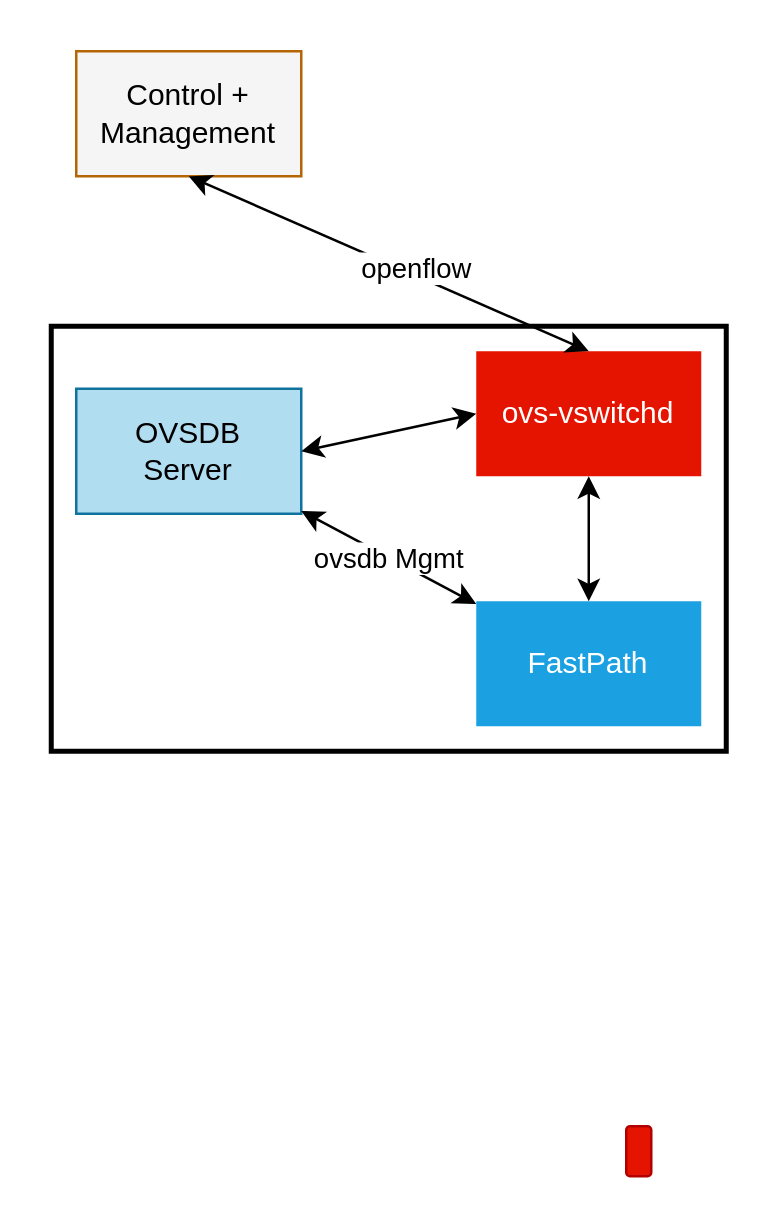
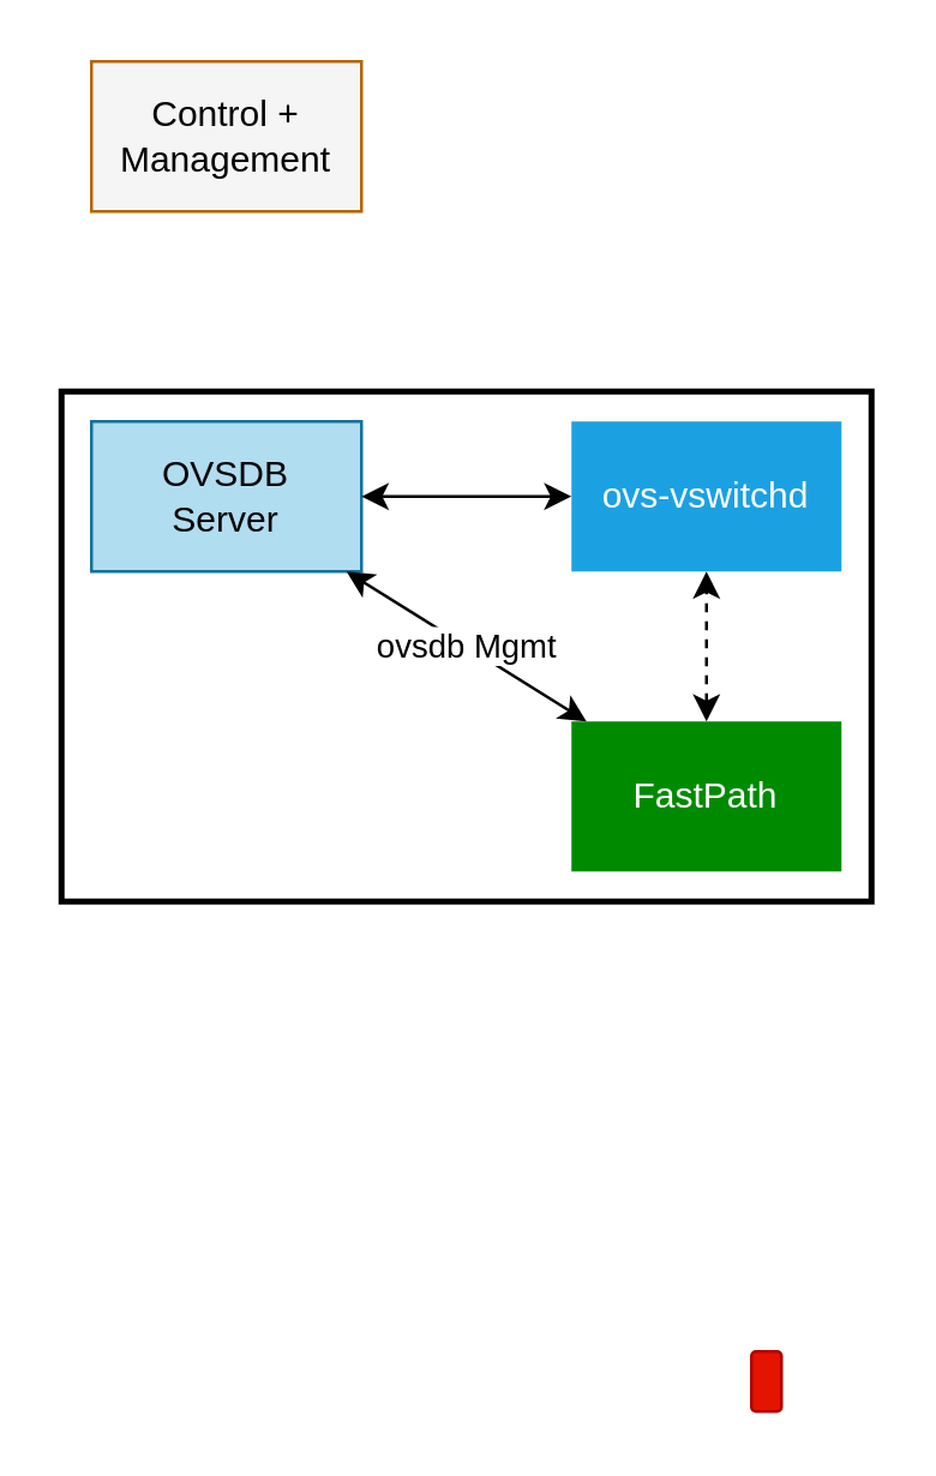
  <mxCell id="0" />
  <mxCell id="1" parent="0" />
  <mxCell id="2" value="Control + Management" style="rounded=0;whiteSpace=wrap;html=1;fillColor=#f5f5f5;strokeColor=#b46504;" vertex="1" parent="1"><mxGeometry x="30" y="20" width="90" height="50" as="geometry" /></mxCell>
- <mxCell id="3" value="OVSDB&lt;br&gt;Server" style="rounded=0;whiteSpace=wrap;html=1;fillColor=#b1ddf0;strokeColor=#10739e;" vertex="1" parent="1"><mxGeometry x="30" y="155" width="90" height="50" as="geometry" /></mxCell>
- <mxCell id="4" value="ovs-vswitchd" style="rounded=0;whiteSpace=wrap;html=1;fillColor=#e51400;fontColor=#ffffff;strokeColor=none;" vertex="1" parent="1"><mxGeometry x="190" y="140" width="90" height="50" as="geometry" /></mxCell>
- <mxCell id="5" value="FastPath" style="rounded=0;whiteSpace=wrap;html=1;fillColor=#1ba1e2;fontColor=#ffffff;strokeColor=none;" vertex="1" parent="1"><mxGeometry x="190" y="240" width="90" height="50" as="geometry" /></mxCell>
+ <mxCell id="3" value="OVSDB&lt;br&gt;Server" style="rounded=0;whiteSpace=wrap;html=1;fillColor=#b1ddf0;strokeColor=#10739e;" vertex="1" parent="1"><mxGeometry x="30" y="140" width="90" height="50" as="geometry" /></mxCell>
+ <mxCell id="4" value="ovs-vswitchd" style="rounded=0;whiteSpace=wrap;html=1;fillColor=#1ba1e2;fontColor=#ffffff;strokeColor=none;" vertex="1" parent="1"><mxGeometry x="190" y="140" width="90" height="50" as="geometry" /></mxCell>
+ <mxCell id="5" value="FastPath" style="rounded=0;whiteSpace=wrap;html=1;fillColor=#008a00;fontColor=#ffffff;strokeColor=none;" vertex="1" parent="1"><mxGeometry x="190" y="240" width="90" height="50" as="geometry" /></mxCell>
  <mxCell id="6" value="" style="rounded=0;whiteSpace=wrap;html=1;fillColor=none;strokeWidth=2;" vertex="1" parent="1"><mxGeometry x="20" y="130" width="270" height="170" as="geometry" /></mxCell>
- <mxCell id="7" value="" style="endArrow=classic;startArrow=classic;html=1;exitX=0.5;exitY=0;exitDx=0;exitDy=0;entryX=0.5;entryY=1;entryDx=0;entryDy=0;" edge="1" parent="1" source="5" target="4"><mxGeometry width="50" height="50" relative="1" as="geometry"><mxPoint x="390" y="270" as="sourcePoint" /><mxPoint x="542" y="-10" as="targetPoint" /></mxGeometry></mxCell>
+ <mxCell id="7" value="" style="endArrow=classic;startArrow=classic;html=1;exitX=0.5;exitY=0;exitDx=0;exitDy=0;entryX=0.5;entryY=1;entryDx=0;entryDy=0;dashed=1;" edge="1" parent="1" source="5" target="4"><mxGeometry width="50" height="50" relative="1" as="geometry"><mxPoint x="390" y="270" as="sourcePoint" /><mxPoint x="542" y="-10" as="targetPoint" /></mxGeometry></mxCell>
  <mxCell id="8" value="" style="endArrow=classic;startArrow=classic;html=1;exitX=0;exitY=0.5;exitDx=0;exitDy=0;entryX=1;entryY=0.5;entryDx=0;entryDy=0;" edge="1" parent="1" source="4" target="3"><mxGeometry width="50" height="50" relative="1" as="geometry"><mxPoint x="245" y="250" as="sourcePoint" /><mxPoint x="245" y="200" as="targetPoint" /></mxGeometry></mxCell>
  <mxCell id="9" value="ovsdb Mgmt" style="endArrow=classic;startArrow=classic;html=1;" edge="1" parent="1" source="3" target="5"><mxGeometry width="50" height="50" relative="1" as="geometry"><mxPoint x="350" y="310" as="sourcePoint" /><mxPoint x="400" y="260" as="targetPoint" /></mxGeometry></mxCell>
- <mxCell id="10" value="" style="endArrow=classic;startArrow=classic;html=1;entryX=0.5;entryY=1;entryDx=0;entryDy=0;exitX=0.5;exitY=0;exitDx=0;exitDy=0;" edge="1" parent="1" source="4" target="2"><mxGeometry width="50" height="50" relative="1" as="geometry"><mxPoint x="85" y="150" as="sourcePoint" /><mxPoint x="85" y="80" as="targetPoint" /></mxGeometry></mxCell>
- <mxCell id="11" value="openflow" style="edgeLabel;html=1;align=center;verticalAlign=middle;resizable=0;points=[];" vertex="1" connectable="0" parent="10"><mxGeometry x="-0.125" y="-3" relative="1" as="geometry"><mxPoint x="-1" as="offset" /></mxGeometry></mxCell>
  <mxCell id="12" value="" style="rounded=1;whiteSpace=wrap;html=1;strokeWidth=1;fillColor=#e51400;strokeColor=#B20000;fontColor=#ffffff;" vertex="1" parent="1"><mxGeometry x="250" y="450" width="10" height="20" as="geometry" /></mxCell>
